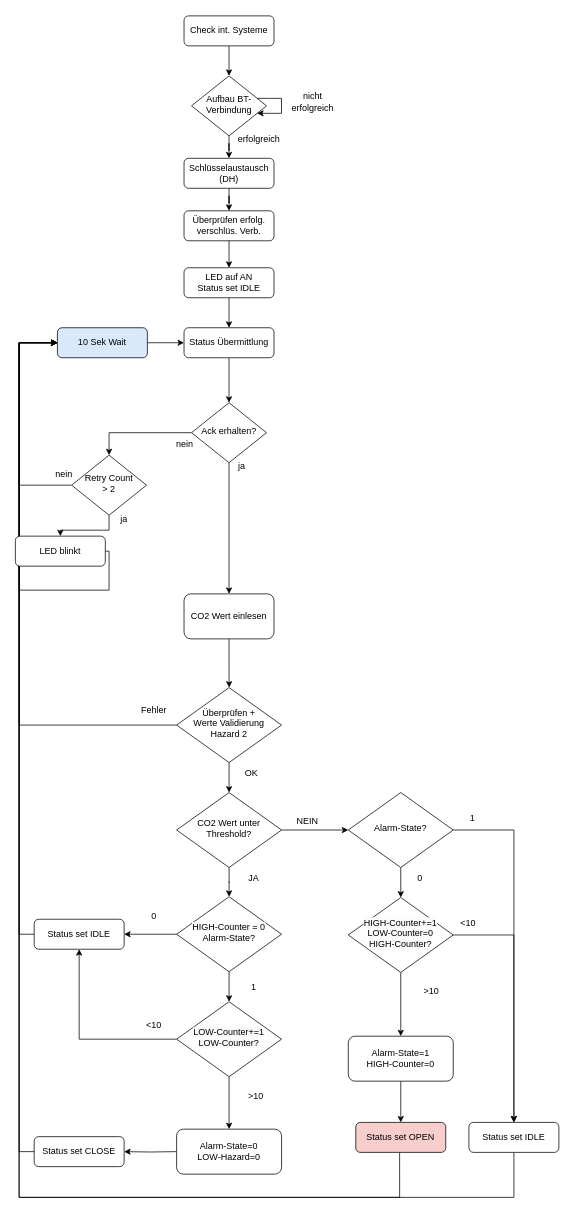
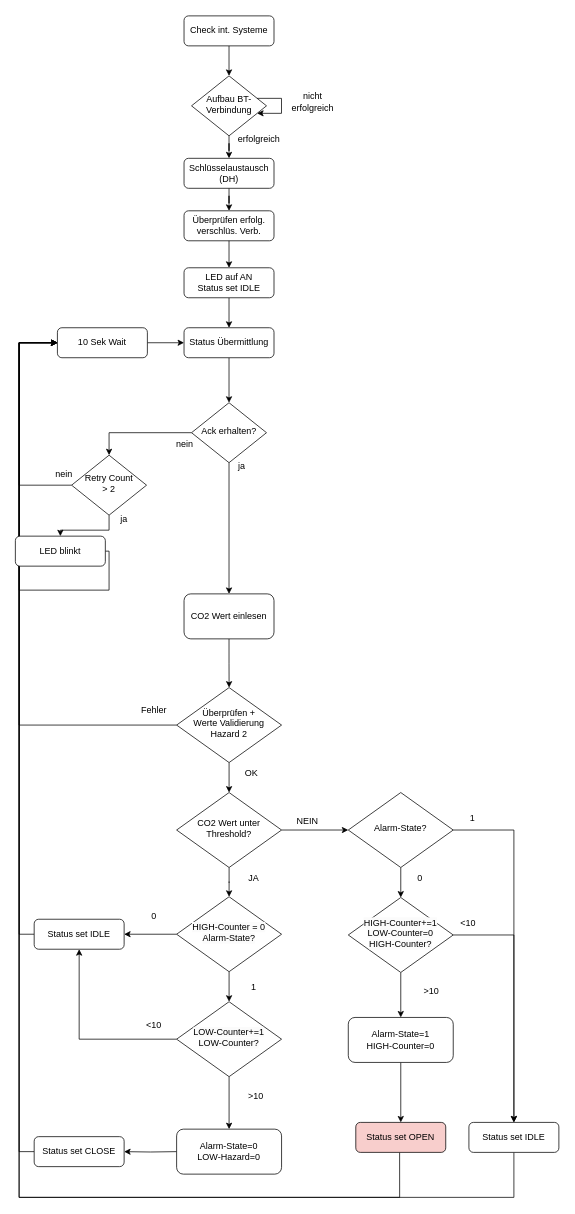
  <mxCell id="0" />
  <mxCell id="1" parent="0" />
  <mxCell id="2" style="edgeStyle=orthogonalEdgeStyle;rounded=0;orthogonalLoop=1;jettySize=auto;html=1;entryX=0.5;entryY=0;entryDx=0;entryDy=0;" parent="1" source="3" target="5" edge="1"><mxGeometry relative="1" as="geometry" /></mxCell>
  <mxCell id="3" value="Check int. Systeme" style="rounded=1;whiteSpace=wrap;html=1;fontSize=12;glass=0;strokeWidth=1;shadow=0;" parent="1" vertex="1"><mxGeometry x="245" y="20" width="120" height="40" as="geometry" /></mxCell>
  <mxCell id="4" style="edgeStyle=orthogonalEdgeStyle;rounded=0;orthogonalLoop=1;jettySize=auto;html=1;entryX=0.5;entryY=0;entryDx=0;entryDy=0;" parent="1" source="5" target="9" edge="1"><mxGeometry relative="1" as="geometry" /></mxCell>
  <mxCell id="5" value="Aufbau BT-Verbindung" style="rhombus;whiteSpace=wrap;html=1;shadow=0;fontFamily=Helvetica;fontSize=12;align=center;strokeWidth=1;spacing=6;spacingTop=-4;" parent="1" vertex="1"><mxGeometry x="255" y="100" width="100" height="80" as="geometry" /></mxCell>
  <mxCell id="6" style="edgeStyle=orthogonalEdgeStyle;rounded=0;orthogonalLoop=1;jettySize=auto;html=1;" parent="1" source="5" target="5" edge="1"><mxGeometry relative="1" as="geometry" /></mxCell>
  <mxCell id="7" value="nicht erfolgreich" style="text;html=1;align=center;verticalAlign=middle;whiteSpace=wrap;rounded=0;" parent="1" vertex="1"><mxGeometry x="387" y="120" width="60" height="30" as="geometry" /></mxCell>
  <mxCell id="8" style="edgeStyle=orthogonalEdgeStyle;rounded=0;orthogonalLoop=1;jettySize=auto;html=1;entryX=0.5;entryY=0;entryDx=0;entryDy=0;" parent="1" source="9" target="10" edge="1"><mxGeometry relative="1" as="geometry" /></mxCell>
  <mxCell id="9" value="Schlüsselaustausch (DH)" style="rounded=1;whiteSpace=wrap;html=1;fontSize=12;glass=0;strokeWidth=1;shadow=0;" parent="1" vertex="1"><mxGeometry x="245" y="210" width="120" height="40" as="geometry" /></mxCell>
  <mxCell id="10" value="Überprüfen erfolg. verschlüs. Verb." style="rounded=1;whiteSpace=wrap;html=1;fontSize=12;glass=0;strokeWidth=1;shadow=0;" parent="1" vertex="1"><mxGeometry x="245" y="280" width="120" height="40" as="geometry" /></mxCell>
  <mxCell id="11" style="edgeStyle=orthogonalEdgeStyle;rounded=0;orthogonalLoop=1;jettySize=auto;html=1;entryX=0.5;entryY=0;entryDx=0;entryDy=0;" parent="1" source="12" target="14" edge="1"><mxGeometry relative="1" as="geometry" /></mxCell>
  <mxCell id="12" value="LED auf AN&lt;div&gt;Status set IDLE&lt;/div&gt;" style="rounded=1;whiteSpace=wrap;html=1;fontSize=12;glass=0;strokeWidth=1;shadow=0;" parent="1" vertex="1"><mxGeometry x="245" y="356" width="120" height="40" as="geometry" /></mxCell>
  <mxCell id="13" style="edgeStyle=orthogonalEdgeStyle;rounded=0;orthogonalLoop=1;jettySize=auto;html=1;entryX=0.5;entryY=0;entryDx=0;entryDy=0;" parent="1" source="14" target="17" edge="1"><mxGeometry relative="1" as="geometry" /></mxCell>
  <mxCell id="14" value="Status Übermittlung" style="rounded=1;whiteSpace=wrap;html=1;fontSize=12;glass=0;strokeWidth=1;shadow=0;" parent="1" vertex="1"><mxGeometry x="245" y="436" width="120" height="40" as="geometry" /></mxCell>
  <mxCell id="15" style="edgeStyle=orthogonalEdgeStyle;rounded=0;orthogonalLoop=1;jettySize=auto;html=1;entryX=0.5;entryY=0;entryDx=0;entryDy=0;" parent="1" source="17" target="74" edge="1"><mxGeometry relative="1" as="geometry"><mxPoint x="305.09" y="776" as="targetPoint" /></mxGeometry></mxCell>
  <mxCell id="16" style="edgeStyle=orthogonalEdgeStyle;rounded=0;orthogonalLoop=1;jettySize=auto;html=1;entryX=0.5;entryY=0;entryDx=0;entryDy=0;" edge="1" parent="1" source="17" target="68"><mxGeometry relative="1" as="geometry" /></mxCell>
  <mxCell id="17" value="Ack erhalten?" style="rhombus;whiteSpace=wrap;html=1;shadow=0;fontFamily=Helvetica;fontSize=12;align=center;strokeWidth=1;spacing=6;spacingTop=-4;" parent="1" vertex="1"><mxGeometry x="255" y="536" width="100" height="80" as="geometry" /></mxCell>
  <mxCell id="18" value="ja" style="text;html=1;align=center;verticalAlign=middle;whiteSpace=wrap;rounded=0;" parent="1" vertex="1"><mxGeometry x="292" y="606" width="60" height="30" as="geometry" /></mxCell>
  <mxCell id="19" value="nein" style="text;html=1;align=center;verticalAlign=middle;whiteSpace=wrap;rounded=0;" parent="1" vertex="1"><mxGeometry x="216" y="576" width="60" height="30" as="geometry" /></mxCell>
  <mxCell id="20" value="erfolgreich" style="text;html=1;align=center;verticalAlign=middle;whiteSpace=wrap;rounded=0;" parent="1" vertex="1"><mxGeometry x="315" y="170" width="60" height="30" as="geometry" /></mxCell>
  <mxCell id="21" style="edgeStyle=orthogonalEdgeStyle;rounded=0;orthogonalLoop=1;jettySize=auto;html=1;entryX=0.5;entryY=0;entryDx=0;entryDy=0;" parent="1" target="12" edge="1"><mxGeometry relative="1" as="geometry"><mxPoint x="305" y="320" as="sourcePoint" /></mxGeometry></mxCell>
  <mxCell id="22" style="edgeStyle=orthogonalEdgeStyle;rounded=0;orthogonalLoop=1;jettySize=auto;html=1;entryX=0.5;entryY=0;entryDx=0;entryDy=0;" parent="1" source="24" target="54" edge="1"><mxGeometry relative="1" as="geometry" /></mxCell>
  <mxCell id="23" style="edgeStyle=orthogonalEdgeStyle;rounded=0;orthogonalLoop=1;jettySize=auto;html=1;entryX=0;entryY=0.5;entryDx=0;entryDy=0;" edge="1" parent="1" source="24" target="30"><mxGeometry relative="1" as="geometry"><mxPoint x="-25" y="576" as="targetPoint" /><Array as="points"><mxPoint x="25" y="966" /><mxPoint x="25" y="456" /></Array></mxGeometry></mxCell>
  <mxCell id="24" value="Überprüfen + &lt;br&gt;Werte Validierung&lt;br&gt;Hazard 2" style="rhombus;whiteSpace=wrap;html=1;shadow=0;fontFamily=Helvetica;fontSize=12;align=center;strokeWidth=1;spacing=6;spacingTop=-4;" parent="1" vertex="1"><mxGeometry x="235.09" y="916" width="140" height="100" as="geometry" /></mxCell>
  <mxCell id="25" value="OK" style="text;html=1;align=center;verticalAlign=middle;whiteSpace=wrap;rounded=0;" parent="1" vertex="1"><mxGeometry x="305.09" y="1016" width="60" height="30" as="geometry" /></mxCell>
  <mxCell id="26" style="edgeStyle=orthogonalEdgeStyle;rounded=0;orthogonalLoop=1;jettySize=auto;html=1;entryX=0.5;entryY=0;entryDx=0;entryDy=0;" parent="1" source="28" target="35" edge="1"><mxGeometry relative="1" as="geometry" /></mxCell>
  <mxCell id="27" style="edgeStyle=orthogonalEdgeStyle;rounded=0;orthogonalLoop=1;jettySize=auto;html=1;entryX=1;entryY=0.5;entryDx=0;entryDy=0;" parent="1" source="28" target="62" edge="1"><mxGeometry relative="1" as="geometry" /></mxCell>
  <mxCell id="28" value="&lt;span style=&quot;color: rgb(0, 0, 0); font-family: Helvetica; font-size: 12px; font-style: normal; font-variant-ligatures: normal; font-variant-caps: normal; font-weight: 400; letter-spacing: normal; orphans: 2; text-align: center; text-indent: 0px; text-transform: none; widows: 2; word-spacing: 0px; -webkit-text-stroke-width: 0px; white-space: normal; background-color: rgb(251, 251, 251); text-decoration-thickness: initial; text-decoration-style: initial; text-decoration-color: initial; display: inline !important; float: none;&quot;&gt;HIGH-Counter = 0&lt;br&gt;Alarm-State?&lt;/span&gt;" style="rhombus;whiteSpace=wrap;html=1;shadow=0;fontFamily=Helvetica;fontSize=12;align=center;strokeWidth=1;spacing=6;spacingTop=-4;" parent="1" vertex="1"><mxGeometry x="235.09" y="1195" width="140" height="100" as="geometry" /></mxCell>
  <mxCell id="29" style="edgeStyle=orthogonalEdgeStyle;rounded=0;orthogonalLoop=1;jettySize=auto;html=1;entryX=0;entryY=0.5;entryDx=0;entryDy=0;" edge="1" parent="1" source="30" target="14"><mxGeometry relative="1" as="geometry" /></mxCell>
- <mxCell id="30" value="10 Sek Wait" style="rounded=1;whiteSpace=wrap;html=1;fontSize=12;glass=0;strokeWidth=1;shadow=0;fillColor=#dae8fc;" parent="1" vertex="1"><mxGeometry x="76.09" y="436" width="120" height="40" as="geometry" /></mxCell>
+ <mxCell id="30" value="10 Sek Wait" style="rounded=1;whiteSpace=wrap;html=1;fontSize=12;glass=0;strokeWidth=1;shadow=0;" parent="1" vertex="1"><mxGeometry x="76.09" y="436" width="120" height="40" as="geometry" /></mxCell>
  <mxCell id="31" value="0" style="text;html=1;align=center;verticalAlign=middle;whiteSpace=wrap;rounded=0;" parent="1" vertex="1"><mxGeometry x="175.09" y="1206" width="60" height="30" as="geometry" /></mxCell>
  <mxCell id="32" value="1" style="text;html=1;align=center;verticalAlign=middle;whiteSpace=wrap;rounded=0;" parent="1" vertex="1"><mxGeometry x="308.09" y="1301" width="60" height="30" as="geometry" /></mxCell>
  <mxCell id="33" style="edgeStyle=orthogonalEdgeStyle;rounded=0;orthogonalLoop=1;jettySize=auto;html=1;entryX=0.5;entryY=0;entryDx=0;entryDy=0;" parent="1" source="35" target="38" edge="1"><mxGeometry relative="1" as="geometry"><mxPoint x="305.09" y="1505" as="targetPoint" /></mxGeometry></mxCell>
  <mxCell id="34" style="edgeStyle=orthogonalEdgeStyle;rounded=0;orthogonalLoop=1;jettySize=auto;html=1;entryX=0.5;entryY=1;entryDx=0;entryDy=0;" parent="1" source="35" target="62" edge="1"><mxGeometry relative="1" as="geometry" /></mxCell>
  <mxCell id="35" value="&lt;span style=&quot;color: rgb(0, 0, 0); font-family: Helvetica; font-size: 12px; font-style: normal; font-variant-ligatures: normal; font-variant-caps: normal; font-weight: 400; letter-spacing: normal; orphans: 2; text-align: center; text-indent: 0px; text-transform: none; widows: 2; word-spacing: 0px; -webkit-text-stroke-width: 0px; white-space: normal; background-color: rgb(251, 251, 251); text-decoration-thickness: initial; text-decoration-style: initial; text-decoration-color: initial; display: inline !important; float: none;&quot;&gt;LOW-Counter+=1&lt;/span&gt;&lt;div&gt;&lt;span style=&quot;color: rgb(0, 0, 0); font-family: Helvetica; font-size: 12px; font-style: normal; font-variant-ligatures: normal; font-variant-caps: normal; font-weight: 400; letter-spacing: normal; orphans: 2; text-align: center; text-indent: 0px; text-transform: none; widows: 2; word-spacing: 0px; -webkit-text-stroke-width: 0px; white-space: normal; background-color: rgb(251, 251, 251); text-decoration-thickness: initial; text-decoration-style: initial; text-decoration-color: initial; display: inline !important; float: none;&quot;&gt;LOW-Counter?&lt;br&gt;&lt;/span&gt;&lt;/div&gt;" style="rhombus;whiteSpace=wrap;html=1;shadow=0;fontFamily=Helvetica;fontSize=12;align=center;strokeWidth=1;spacing=6;spacingTop=-4;" parent="1" vertex="1"><mxGeometry x="235.09" y="1335" width="140" height="100" as="geometry" /></mxCell>
  <mxCell id="36" value="&amp;lt;10" style="text;html=1;align=center;verticalAlign=middle;whiteSpace=wrap;rounded=0;" parent="1" vertex="1"><mxGeometry x="175.09" y="1352" width="60" height="30" as="geometry" /></mxCell>
  <mxCell id="37" style="edgeStyle=orthogonalEdgeStyle;rounded=0;orthogonalLoop=1;jettySize=auto;html=1;entryX=1;entryY=0.5;entryDx=0;entryDy=0;" parent="1" target="58" edge="1"><mxGeometry relative="1" as="geometry"><mxPoint x="195.09" y="1535" as="targetPoint" /><mxPoint x="235.09" y="1535" as="sourcePoint" /></mxGeometry></mxCell>
  <mxCell id="38" value="Alarm-State=0&lt;br&gt;LOW-Hazard=0" style="rounded=1;whiteSpace=wrap;html=1;fontSize=12;glass=0;strokeWidth=1;shadow=0;" parent="1" vertex="1"><mxGeometry x="235.09" y="1505" width="140" height="60" as="geometry" /></mxCell>
  <mxCell id="39" value="Fehler" style="text;html=1;align=center;verticalAlign=middle;whiteSpace=wrap;rounded=0;" parent="1" vertex="1"><mxGeometry x="175.09" y="931" width="60" height="30" as="geometry" /></mxCell>
  <mxCell id="40" style="edgeStyle=orthogonalEdgeStyle;rounded=0;orthogonalLoop=1;jettySize=auto;html=1;entryX=0.5;entryY=0;entryDx=0;entryDy=0;" parent="1" source="42" target="46" edge="1"><mxGeometry relative="1" as="geometry" /></mxCell>
  <mxCell id="41" style="edgeStyle=orthogonalEdgeStyle;rounded=0;orthogonalLoop=1;jettySize=auto;html=1;entryX=0.5;entryY=0;entryDx=0;entryDy=0;" parent="1" source="42" target="64" edge="1"><mxGeometry relative="1" as="geometry" /></mxCell>
  <mxCell id="42" value="Alarm-State?" style="rhombus;whiteSpace=wrap;html=1;shadow=0;fontFamily=Helvetica;fontSize=12;align=center;strokeWidth=1;spacing=6;spacingTop=-4;" parent="1" vertex="1"><mxGeometry x="464.09" y="1056" width="140" height="100" as="geometry" /></mxCell>
  <mxCell id="43" value="1" style="text;html=1;align=center;verticalAlign=middle;whiteSpace=wrap;rounded=0;" parent="1" vertex="1"><mxGeometry x="600.09" y="1076" width="60" height="30" as="geometry" /></mxCell>
  <mxCell id="44" style="edgeStyle=orthogonalEdgeStyle;rounded=0;orthogonalLoop=1;jettySize=auto;html=1;entryX=0.5;entryY=0;entryDx=0;entryDy=0;" parent="1" source="46" target="50" edge="1"><mxGeometry relative="1" as="geometry" /></mxCell>
  <mxCell id="45" style="edgeStyle=orthogonalEdgeStyle;rounded=0;orthogonalLoop=1;jettySize=auto;html=1;entryX=0.5;entryY=0;entryDx=0;entryDy=0;" edge="1" parent="1" source="46" target="64"><mxGeometry relative="1" as="geometry" /></mxCell>
  <mxCell id="46" value="&lt;span style=&quot;color: rgb(0, 0, 0); font-family: Helvetica; font-size: 12px; font-style: normal; font-variant-ligatures: normal; font-variant-caps: normal; font-weight: 400; letter-spacing: normal; orphans: 2; text-align: center; text-indent: 0px; text-transform: none; widows: 2; word-spacing: 0px; -webkit-text-stroke-width: 0px; white-space: normal; background-color: rgb(251, 251, 251); text-decoration-thickness: initial; text-decoration-style: initial; text-decoration-color: initial; display: inline !important; float: none;&quot;&gt;HIGH-Counter+=1&lt;/span&gt;&lt;div&gt;&lt;span style=&quot;color: rgb(0, 0, 0); font-family: Helvetica; font-size: 12px; font-style: normal; font-variant-ligatures: normal; font-variant-caps: normal; font-weight: 400; letter-spacing: normal; orphans: 2; text-align: center; text-indent: 0px; text-transform: none; widows: 2; word-spacing: 0px; -webkit-text-stroke-width: 0px; white-space: normal; background-color: rgb(251, 251, 251); text-decoration-thickness: initial; text-decoration-style: initial; text-decoration-color: initial; display: inline !important; float: none;&quot;&gt;LOW-Counter=0&lt;/span&gt;&lt;/div&gt;&lt;div&gt;&lt;span style=&quot;color: rgb(0, 0, 0); font-family: Helvetica; font-size: 12px; font-style: normal; font-variant-ligatures: normal; font-variant-caps: normal; font-weight: 400; letter-spacing: normal; orphans: 2; text-align: center; text-indent: 0px; text-transform: none; widows: 2; word-spacing: 0px; -webkit-text-stroke-width: 0px; white-space: normal; background-color: rgb(251, 251, 251); text-decoration-thickness: initial; text-decoration-style: initial; text-decoration-color: initial; display: inline !important; float: none;&quot;&gt;HIGH-Counter?&lt;/span&gt;&lt;/div&gt;" style="rhombus;whiteSpace=wrap;html=1;shadow=0;fontFamily=Helvetica;fontSize=12;align=center;strokeWidth=1;spacing=6;spacingTop=-4;" parent="1" vertex="1"><mxGeometry x="464.09" y="1196" width="140" height="100" as="geometry" /></mxCell>
  <mxCell id="47" value="0" style="text;html=1;align=center;verticalAlign=middle;whiteSpace=wrap;rounded=0;" parent="1" vertex="1"><mxGeometry x="530.09" y="1156" width="60" height="30" as="geometry" /></mxCell>
  <mxCell id="48" value="&amp;lt;10" style="text;html=1;align=center;verticalAlign=middle;whiteSpace=wrap;rounded=0;" parent="1" vertex="1"><mxGeometry x="594.09" y="1216" width="60" height="30" as="geometry" /></mxCell>
  <mxCell id="49" value="" style="edgeStyle=orthogonalEdgeStyle;rounded=0;orthogonalLoop=1;jettySize=auto;html=1;" edge="1" parent="1" source="50" target="60"><mxGeometry relative="1" as="geometry" /></mxCell>
- <mxCell id="50" value="Alarm-State=1&lt;br&gt;HIGH-Counter=0" style="rounded=1;whiteSpace=wrap;html=1;fontSize=12;glass=0;strokeWidth=1;shadow=0;" parent="1" vertex="1"><mxGeometry x="464.09" y="1381" width="140" height="60" as="geometry" /></mxCell>
+ <mxCell id="50" value="Alarm-State=1&lt;br&gt;HIGH-Counter=0" style="rounded=1;whiteSpace=wrap;html=1;fontSize=12;glass=0;strokeWidth=1;shadow=0;" parent="1" vertex="1"><mxGeometry x="464.09" y="1356" width="140" height="60" as="geometry" /></mxCell>
  <mxCell id="51" value="&amp;gt;10" style="text;html=1;align=center;verticalAlign=middle;whiteSpace=wrap;rounded=0;" parent="1" vertex="1"><mxGeometry x="545.09" y="1306" width="60" height="30" as="geometry" /></mxCell>
  <mxCell id="52" style="edgeStyle=orthogonalEdgeStyle;rounded=0;orthogonalLoop=1;jettySize=auto;html=1;entryX=0.5;entryY=0;entryDx=0;entryDy=0;" parent="1" source="54" target="28" edge="1"><mxGeometry relative="1" as="geometry" /></mxCell>
  <mxCell id="53" style="edgeStyle=orthogonalEdgeStyle;rounded=0;orthogonalLoop=1;jettySize=auto;html=1;entryX=0;entryY=0.5;entryDx=0;entryDy=0;" parent="1" source="54" target="42" edge="1"><mxGeometry relative="1" as="geometry" /></mxCell>
  <mxCell id="54" value="CO2 Wert unter&lt;div&gt;Threshold?&lt;/div&gt;" style="rhombus;whiteSpace=wrap;html=1;shadow=0;fontFamily=Helvetica;fontSize=12;align=center;strokeWidth=1;spacing=6;spacingTop=-4;" parent="1" vertex="1"><mxGeometry x="235.09" y="1056" width="140" height="100" as="geometry" /></mxCell>
  <mxCell id="55" value="JA" style="text;html=1;align=center;verticalAlign=middle;whiteSpace=wrap;rounded=0;" parent="1" vertex="1"><mxGeometry x="308.09" y="1156" width="60" height="30" as="geometry" /></mxCell>
  <mxCell id="56" value="NEIN" style="text;html=1;align=center;verticalAlign=middle;whiteSpace=wrap;rounded=0;" parent="1" vertex="1"><mxGeometry x="380.09" y="1080" width="60" height="30" as="geometry" /></mxCell>
  <mxCell id="57" style="edgeStyle=orthogonalEdgeStyle;rounded=0;orthogonalLoop=1;jettySize=auto;html=1;entryX=0;entryY=0.5;entryDx=0;entryDy=0;" parent="1" source="58" target="30" edge="1"><mxGeometry relative="1" as="geometry"><Array as="points"><mxPoint x="25" y="1535" /><mxPoint x="25" y="456" /></Array></mxGeometry></mxCell>
  <mxCell id="58" value="Status set CLOSE" style="rounded=1;whiteSpace=wrap;html=1;fontSize=12;glass=0;strokeWidth=1;shadow=0;" parent="1" vertex="1"><mxGeometry x="45.09" y="1515" width="120" height="40" as="geometry" /></mxCell>
  <mxCell id="59" style="edgeStyle=orthogonalEdgeStyle;rounded=0;orthogonalLoop=1;jettySize=auto;html=1;entryX=0;entryY=0.5;entryDx=0;entryDy=0;" edge="1" parent="1" target="30"><mxGeometry relative="1" as="geometry"><mxPoint x="-6.55" y="1076" as="targetPoint" /><mxPoint x="532.55" y="1536" as="sourcePoint" /><Array as="points"><mxPoint x="533" y="1596" /><mxPoint x="25" y="1596" /><mxPoint x="25" y="456" /></Array></mxGeometry></mxCell>
  <mxCell id="60" value="Status set OPEN" style="rounded=1;whiteSpace=wrap;html=1;fontSize=12;glass=0;strokeWidth=1;shadow=0;fillColor=#f8cecc;" parent="1" vertex="1"><mxGeometry x="474.09" y="1496" width="120" height="40" as="geometry" /></mxCell>
  <mxCell id="61" style="edgeStyle=orthogonalEdgeStyle;rounded=0;orthogonalLoop=1;jettySize=auto;html=1;exitX=0;exitY=0.5;exitDx=0;exitDy=0;entryX=0;entryY=0.5;entryDx=0;entryDy=0;" edge="1" parent="1" source="62" target="30"><mxGeometry relative="1" as="geometry" /></mxCell>
  <mxCell id="62" value="Status set IDLE" style="rounded=1;whiteSpace=wrap;html=1;fontSize=12;glass=0;strokeWidth=1;shadow=0;" parent="1" vertex="1"><mxGeometry x="45.09" y="1225" width="120" height="40" as="geometry" /></mxCell>
  <mxCell id="63" style="edgeStyle=orthogonalEdgeStyle;rounded=0;orthogonalLoop=1;jettySize=auto;html=1;entryX=0;entryY=0.5;entryDx=0;entryDy=0;" edge="1" parent="1" source="64" target="30"><mxGeometry relative="1" as="geometry"><mxPoint x="45" y="456" as="targetPoint" /><Array as="points"><mxPoint x="685" y="1596" /><mxPoint x="25" y="1596" /><mxPoint x="25" y="456" /></Array></mxGeometry></mxCell>
  <mxCell id="64" value="Status set IDLE" style="rounded=1;whiteSpace=wrap;html=1;fontSize=12;glass=0;strokeWidth=1;shadow=0;" parent="1" vertex="1"><mxGeometry x="625" y="1496" width="120" height="40" as="geometry" /></mxCell>
  <mxCell id="65" value="&amp;gt;10" style="text;html=1;align=center;verticalAlign=middle;whiteSpace=wrap;rounded=0;" parent="1" vertex="1"><mxGeometry x="311" y="1446" width="60" height="30" as="geometry" /></mxCell>
  <mxCell id="66" style="edgeStyle=orthogonalEdgeStyle;rounded=0;orthogonalLoop=1;jettySize=auto;html=1;entryX=0;entryY=0.5;entryDx=0;entryDy=0;" edge="1" parent="1" source="68" target="30"><mxGeometry relative="1" as="geometry"><Array as="points"><mxPoint x="25" y="646" /><mxPoint x="25" y="456" /></Array></mxGeometry></mxCell>
  <mxCell id="67" value="" style="edgeStyle=orthogonalEdgeStyle;rounded=0;orthogonalLoop=1;jettySize=auto;html=1;" edge="1" parent="1" source="68" target="71"><mxGeometry relative="1" as="geometry" /></mxCell>
  <mxCell id="68" value="Retry Count &lt;br&gt;&amp;gt; 2" style="rhombus;whiteSpace=wrap;html=1;shadow=0;fontFamily=Helvetica;fontSize=12;align=center;strokeWidth=1;spacing=6;spacingTop=-4;" vertex="1" parent="1"><mxGeometry x="95" y="606" width="100" height="80" as="geometry" /></mxCell>
  <mxCell id="69" value="ja" style="text;html=1;align=center;verticalAlign=middle;whiteSpace=wrap;rounded=0;" vertex="1" parent="1"><mxGeometry x="135" y="676" width="60" height="30" as="geometry" /></mxCell>
  <mxCell id="70" style="edgeStyle=orthogonalEdgeStyle;rounded=0;orthogonalLoop=1;jettySize=auto;html=1;entryX=0;entryY=0.5;entryDx=0;entryDy=0;" edge="1" parent="1" source="71" target="30"><mxGeometry relative="1" as="geometry"><mxPoint x="145" y="826" as="targetPoint" /><Array as="points"><mxPoint x="145" y="786" /><mxPoint x="25" y="786" /><mxPoint x="25" y="456" /></Array></mxGeometry></mxCell>
  <mxCell id="71" value="LED blin&lt;span style=&quot;background-color: initial;&quot;&gt;kt&lt;/span&gt;" style="rounded=1;whiteSpace=wrap;html=1;fontSize=12;glass=0;strokeWidth=1;shadow=0;" vertex="1" parent="1"><mxGeometry x="20" y="714" width="120" height="40" as="geometry" /></mxCell>
  <mxCell id="72" value="nein" style="text;html=1;align=center;verticalAlign=middle;whiteSpace=wrap;rounded=0;" vertex="1" parent="1"><mxGeometry x="55" y="616" width="60" height="30" as="geometry" /></mxCell>
  <mxCell id="73" style="edgeStyle=orthogonalEdgeStyle;rounded=0;orthogonalLoop=1;jettySize=auto;html=1;" edge="1" parent="1" source="74" target="24"><mxGeometry relative="1" as="geometry" /></mxCell>
  <mxCell id="74" value="CO2 Wert einlesen" style="rounded=1;whiteSpace=wrap;html=1;" vertex="1" parent="1"><mxGeometry x="245" y="791" width="120" height="60" as="geometry" /></mxCell>
